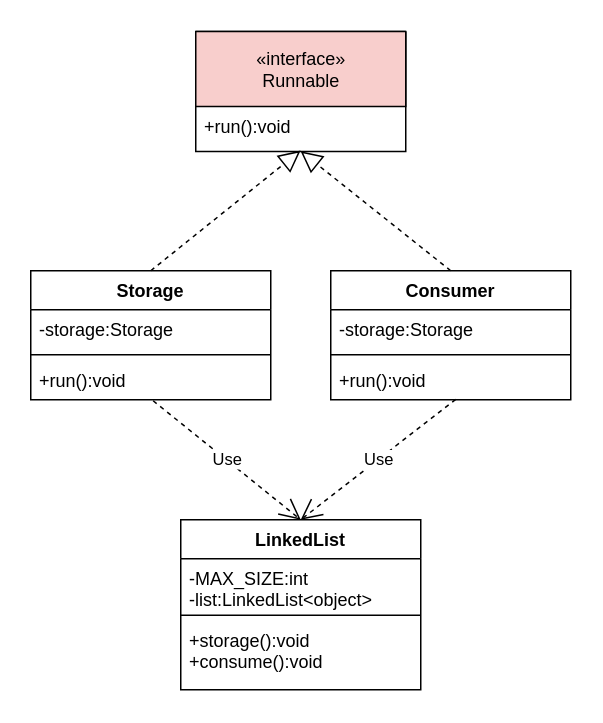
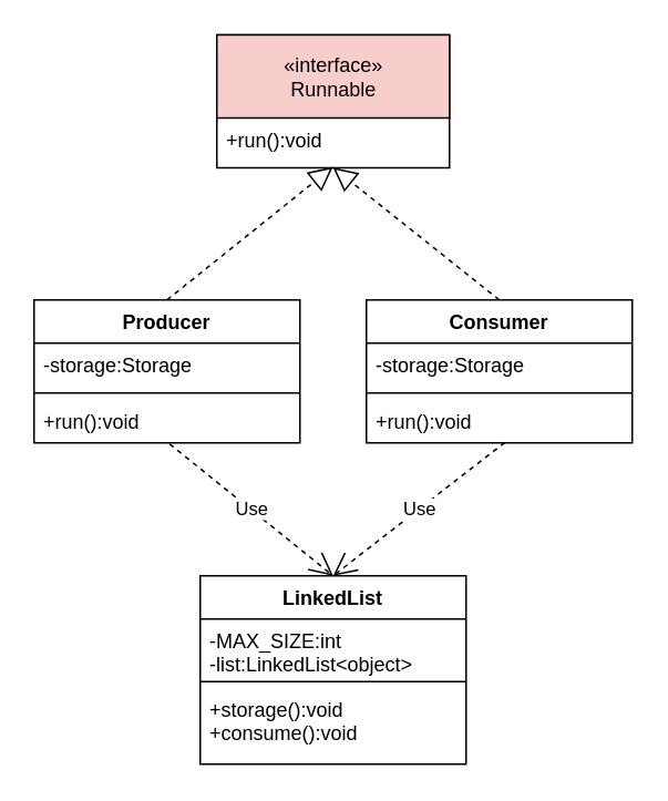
  <mxCell id="0" />
  <mxCell id="1" parent="0" />
  <mxCell id="2" value="" style="group" parent="1" vertex="1" connectable="0"><mxGeometry x="130" y="20.5" width="140" height="80" as="geometry" /></mxCell>
  <mxCell id="3" value="" style="group" parent="2" vertex="1" connectable="0"><mxGeometry width="140" height="80" as="geometry" /></mxCell>
  <mxCell id="4" value="" style="swimlane;fontStyle=0;childLayout=stackLayout;horizontal=1;startSize=0;fillColor=none;horizontalStack=0;resizeParent=1;resizeParentMax=0;resizeLast=0;collapsible=1;marginBottom=0;" parent="3" vertex="1"><mxGeometry width="140" height="80" as="geometry" /></mxCell>
  <mxCell id="5" value="" style="group" parent="4" vertex="1" connectable="0"><mxGeometry width="140" height="80" as="geometry" /></mxCell>
  <mxCell id="6" value="«interface»&lt;br&gt;Runnable" style="html=1;fillColor=#f8cecc;" parent="5" vertex="1"><mxGeometry width="140" height="50" as="geometry" /></mxCell>
  <mxCell id="7" value="+run():void" style="text;strokeColor=none;fillColor=none;align=left;verticalAlign=top;spacingLeft=4;spacingRight=4;overflow=hidden;rotatable=0;points=[[0,0.5],[1,0.5]];portConstraint=eastwest;" parent="5" vertex="1"><mxGeometry y="50" width="140" height="30" as="geometry" /></mxCell>
  <mxCell id="8" value="" style="group" parent="1" vertex="1" connectable="0"><mxGeometry x="220" y="180" width="160" height="86" as="geometry" /></mxCell>
  <mxCell id="9" value="Consumer" style="swimlane;fontStyle=1;align=center;verticalAlign=top;childLayout=stackLayout;horizontal=1;startSize=26;horizontalStack=0;resizeParent=1;resizeParentMax=0;resizeLast=0;collapsible=1;marginBottom=0;" parent="8" vertex="1"><mxGeometry width="160" height="86" as="geometry" /></mxCell>
  <mxCell id="10" value="-storage:Storage" style="text;strokeColor=none;fillColor=none;align=left;verticalAlign=top;spacingLeft=4;spacingRight=4;overflow=hidden;rotatable=0;points=[[0,0.5],[1,0.5]];portConstraint=eastwest;" parent="9" vertex="1"><mxGeometry y="26" width="160" height="26" as="geometry" /></mxCell>
  <mxCell id="11" value="" style="line;strokeWidth=1;fillColor=none;align=left;verticalAlign=middle;spacingTop=-1;spacingLeft=3;spacingRight=3;rotatable=0;labelPosition=right;points=[];portConstraint=eastwest;" parent="9" vertex="1"><mxGeometry y="52" width="160" height="8" as="geometry" /></mxCell>
  <mxCell id="12" value="+run():void" style="text;strokeColor=none;fillColor=none;align=left;verticalAlign=top;spacingLeft=4;spacingRight=4;overflow=hidden;rotatable=0;points=[[0,0.5],[1,0.5]];portConstraint=eastwest;" parent="9" vertex="1"><mxGeometry y="60" width="160" height="26" as="geometry" /></mxCell>
  <mxCell id="13" value="" style="group" parent="1" vertex="1" connectable="0"><mxGeometry x="20" y="180" width="160" height="86" as="geometry" /></mxCell>
- <mxCell id="14" value="Storage" style="swimlane;fontStyle=1;align=center;verticalAlign=top;childLayout=stackLayout;horizontal=1;startSize=26;horizontalStack=0;resizeParent=1;resizeParentMax=0;resizeLast=0;collapsible=1;marginBottom=0;" parent="13" vertex="1"><mxGeometry width="160" height="86" as="geometry" /></mxCell>
+ <mxCell id="14" value="Producer" style="swimlane;fontStyle=1;align=center;verticalAlign=top;childLayout=stackLayout;horizontal=1;startSize=26;horizontalStack=0;resizeParent=1;resizeParentMax=0;resizeLast=0;collapsible=1;marginBottom=0;" parent="13" vertex="1"><mxGeometry width="160" height="86" as="geometry" /></mxCell>
  <mxCell id="15" value="-storage:Storage" style="text;strokeColor=none;fillColor=none;align=left;verticalAlign=top;spacingLeft=4;spacingRight=4;overflow=hidden;rotatable=0;points=[[0,0.5],[1,0.5]];portConstraint=eastwest;" parent="14" vertex="1"><mxGeometry y="26" width="160" height="26" as="geometry" /></mxCell>
  <mxCell id="16" value="" style="line;strokeWidth=1;fillColor=none;align=left;verticalAlign=middle;spacingTop=-1;spacingLeft=3;spacingRight=3;rotatable=0;labelPosition=right;points=[];portConstraint=eastwest;" parent="14" vertex="1"><mxGeometry y="52" width="160" height="8" as="geometry" /></mxCell>
  <mxCell id="17" value="+run():void" style="text;strokeColor=none;fillColor=none;align=left;verticalAlign=top;spacingLeft=4;spacingRight=4;overflow=hidden;rotatable=0;points=[[0,0.5],[1,0.5]];portConstraint=eastwest;" parent="14" vertex="1"><mxGeometry y="60" width="160" height="26" as="geometry" /></mxCell>
  <mxCell id="18" value="" style="endArrow=block;dashed=1;endFill=0;endSize=12;html=1;exitX=0.5;exitY=0;exitDx=0;exitDy=0;entryX=0.499;entryY=0.98;entryDx=0;entryDy=0;entryPerimeter=0;" parent="1" source="14" target="7" edge="1"><mxGeometry width="160" relative="1" as="geometry"><mxPoint x="50" y="160" as="sourcePoint" /><mxPoint x="207" y="130" as="targetPoint" /></mxGeometry></mxCell>
  <mxCell id="19" value="" style="endArrow=block;dashed=1;endFill=0;endSize=12;html=1;exitX=0.5;exitY=0;exitDx=0;exitDy=0;entryX=0.499;entryY=0.991;entryDx=0;entryDy=0;entryPerimeter=0;" parent="1" source="9" target="7" edge="1"><mxGeometry width="160" relative="1" as="geometry"><mxPoint x="130" y="190" as="sourcePoint" /><mxPoint x="210.06" y="110" as="targetPoint" /></mxGeometry></mxCell>
  <mxCell id="20" value="" style="group" parent="1" vertex="1" connectable="0"><mxGeometry x="120" y="346" width="160" height="111" as="geometry" /></mxCell>
  <mxCell id="21" value="" style="group" parent="20" vertex="1" connectable="0"><mxGeometry width="160" height="111" as="geometry" /></mxCell>
  <mxCell id="22" value="" style="group" parent="21" vertex="1" connectable="0"><mxGeometry width="160" height="111" as="geometry" /></mxCell>
  <mxCell id="23" value="LinkedList" style="swimlane;fontStyle=1;align=center;verticalAlign=top;childLayout=stackLayout;horizontal=1;startSize=26;horizontalStack=0;resizeParent=1;resizeParentMax=0;resizeLast=0;collapsible=1;marginBottom=0;" parent="22" vertex="1"><mxGeometry width="160" height="113.333" as="geometry" /></mxCell>
  <mxCell id="24" value="-MAX_SIZE:int&#10;-list:LinkedList&lt;object&gt;" style="text;strokeColor=none;fillColor=none;align=left;verticalAlign=top;spacingLeft=4;spacingRight=4;overflow=hidden;rotatable=0;points=[[0,0.5],[1,0.5]];portConstraint=eastwest;" parent="23" vertex="1"><mxGeometry y="26" width="160" height="34" as="geometry" /></mxCell>
  <mxCell id="25" value="" style="line;strokeWidth=1;fillColor=none;align=left;verticalAlign=middle;spacingTop=-1;spacingLeft=3;spacingRight=3;rotatable=0;labelPosition=right;points=[];portConstraint=eastwest;" parent="23" vertex="1"><mxGeometry y="60" width="160" height="7.333" as="geometry" /></mxCell>
  <mxCell id="26" value="+storage():void&#10;+consume():void &#10;" style="text;strokeColor=none;fillColor=none;align=left;verticalAlign=top;spacingLeft=4;spacingRight=4;overflow=hidden;rotatable=0;points=[[0,0.5],[1,0.5]];portConstraint=eastwest;" parent="23" vertex="1"><mxGeometry y="67.333" width="160" height="46" as="geometry" /></mxCell>
  <mxCell id="27" value="Use" style="endArrow=open;endSize=12;dashed=1;html=1;exitX=0.51;exitY=1.026;exitDx=0;exitDy=0;exitPerimeter=0;entryX=0.5;entryY=0;entryDx=0;entryDy=0;" parent="1" source="17" target="23" edge="1"><mxGeometry width="160" relative="1" as="geometry"><mxPoint x="60" y="286" as="sourcePoint" /><mxPoint x="220" y="286" as="targetPoint" /></mxGeometry></mxCell>
  <mxCell id="28" value="Use" style="endArrow=open;endSize=12;dashed=1;html=1;exitX=0.521;exitY=0.988;exitDx=0;exitDy=0;exitPerimeter=0;" parent="1" source="12" edge="1"><mxGeometry width="160" relative="1" as="geometry"><mxPoint x="230" y="286" as="sourcePoint" /><mxPoint x="200" y="346" as="targetPoint" /></mxGeometry></mxCell>
